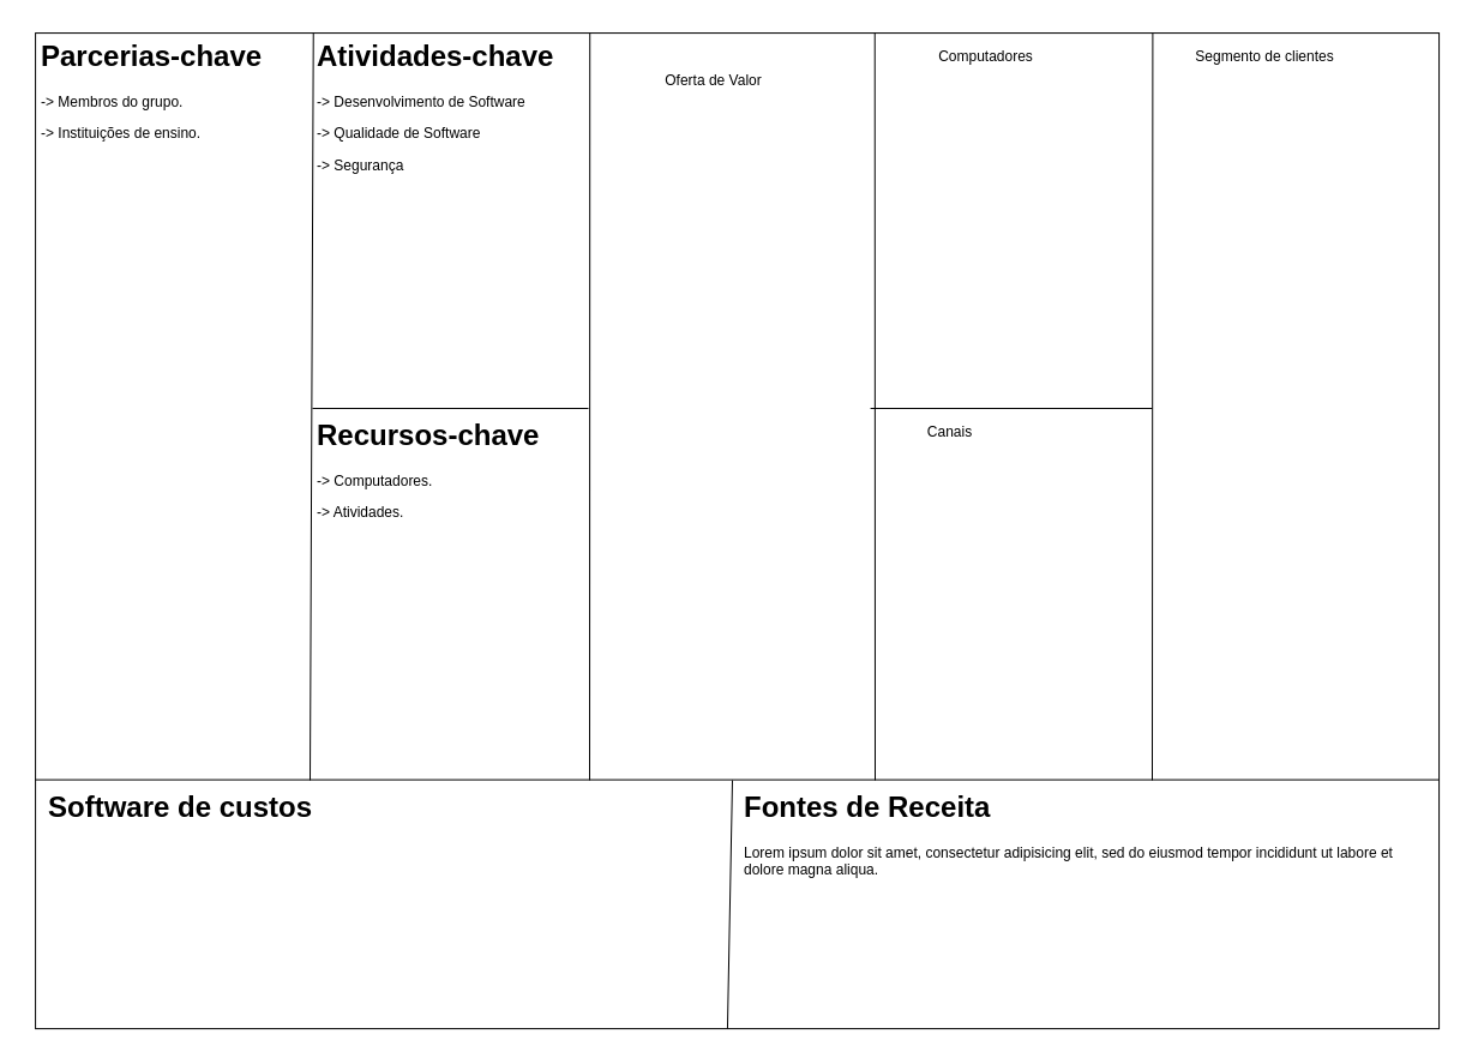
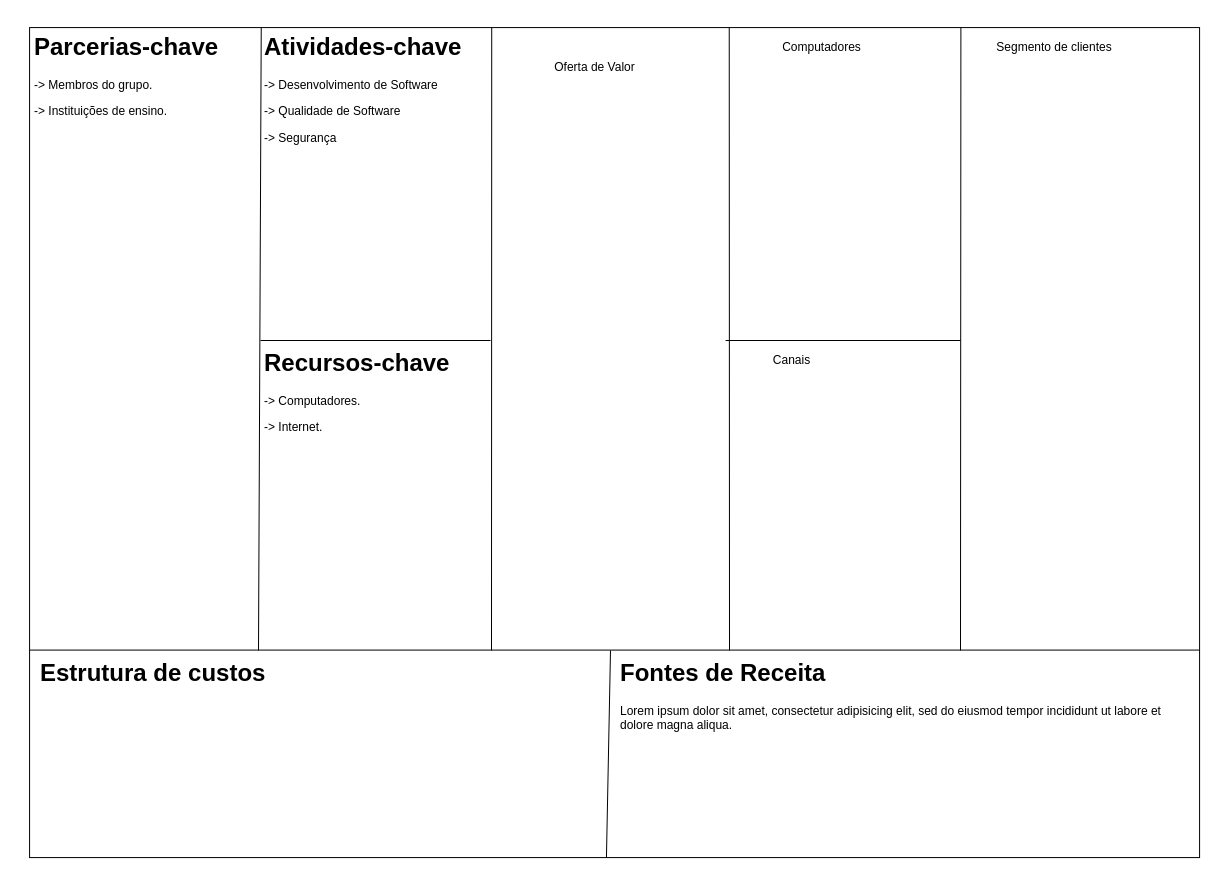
  <mxCell id="0" />
  <mxCell id="1" parent="0" />
  <mxCell id="2" value="" style="group;spacing=0;strokeColor=none;" vertex="1" connectable="0" parent="1"><mxGeometry x="20" y="20" width="1180" height="840" as="geometry" /></mxCell>
  <mxCell id="3" value="" style="rounded=0;whiteSpace=wrap;html=1;container=1;" vertex="1" parent="2"><mxGeometry x="9.077" y="7.084" width="1170" height="830" as="geometry" /></mxCell>
  <mxCell id="4" value="&lt;h1&gt;Parcerias-chave&lt;/h1&gt;&lt;p&gt;-&amp;gt; Membros do grupo.&lt;/p&gt;&lt;p&gt;-&amp;gt; Instituições de ensino.&lt;/p&gt;&lt;p&gt;&lt;br&gt;&lt;/p&gt;" style="text;html=1;strokeColor=none;fillColor=none;spacing=5;spacingTop=-20;whiteSpace=wrap;overflow=hidden;rounded=0;" vertex="1" parent="3"><mxGeometry width="230" height="620" as="geometry" /></mxCell>
  <mxCell id="5" value="" style="endArrow=none;html=1;" edge="1" parent="3"><mxGeometry width="50" height="50" relative="1" as="geometry"><mxPoint x="230.923" y="312.916" as="sourcePoint" /><mxPoint x="460.923" y="312.916" as="targetPoint" /></mxGeometry></mxCell>
  <mxCell id="6" value="" style="endArrow=none;html=1;spacing=0;" edge="1" parent="3"><mxGeometry width="50" height="50" relative="1" as="geometry"><mxPoint x="696" y="312.916" as="sourcePoint" /><mxPoint x="930.923" y="312.916" as="targetPoint" /></mxGeometry></mxCell>
  <mxCell id="7" value="&lt;h1&gt;Atividades-chave&lt;/h1&gt;&lt;p&gt;-&amp;gt; Desenvolvimento de Software&lt;/p&gt;&lt;p&gt;-&amp;gt; Qualidade de Software&lt;/p&gt;&lt;p&gt;-&amp;gt; Segurança&lt;/p&gt;" style="text;html=1;strokeColor=none;fillColor=none;spacing=5;spacingTop=-20;whiteSpace=wrap;overflow=hidden;rounded=0;" vertex="1" parent="3"><mxGeometry x="230" width="230" height="310" as="geometry" /></mxCell>
- <mxCell id="8" value="&lt;h1&gt;Recursos-chave&lt;/h1&gt;&lt;p&gt;-&amp;gt; Computadores.&lt;/p&gt;&lt;p&gt;-&amp;gt; Atividades.&lt;/p&gt;" style="text;html=1;strokeColor=none;fillColor=none;spacing=5;spacingTop=-20;whiteSpace=wrap;overflow=hidden;rounded=0;" vertex="1" parent="3"><mxGeometry x="230" y="315.92" width="230" height="304.08" as="geometry" /></mxCell>
- <mxCell id="9" value="&lt;h1&gt;Software de custos&lt;/h1&gt;&lt;p&gt;&lt;br&gt;&lt;/p&gt;" style="text;html=1;strokeColor=none;fillColor=none;spacing=5;spacingTop=-20;whiteSpace=wrap;overflow=hidden;rounded=0;" vertex="1" parent="3"><mxGeometry x="5.92" y="625.92" width="574.08" height="204.08" as="geometry" /></mxCell>
+ <mxCell id="8" value="&lt;h1&gt;Recursos-chave&lt;/h1&gt;&lt;p&gt;-&amp;gt; Computadores.&lt;/p&gt;&lt;p&gt;-&amp;gt; Internet.&lt;/p&gt;" style="text;html=1;strokeColor=none;fillColor=none;spacing=5;spacingTop=-20;whiteSpace=wrap;overflow=hidden;rounded=0;" vertex="1" parent="3"><mxGeometry x="230" y="315.92" width="230" height="304.08" as="geometry" /></mxCell>
+ <mxCell id="9" value="&lt;h1&gt;Estrutura de custos&lt;/h1&gt;&lt;p&gt;&lt;br&gt;&lt;/p&gt;" style="text;html=1;strokeColor=none;fillColor=none;spacing=5;spacingTop=-20;whiteSpace=wrap;overflow=hidden;rounded=0;" vertex="1" parent="3"><mxGeometry x="5.92" y="625.92" width="574.08" height="204.08" as="geometry" /></mxCell>
  <mxCell id="10" value="&lt;h1&gt;Fontes de Receita&lt;/h1&gt;&lt;p&gt;Lorem ipsum dolor sit amet, consectetur adipisicing elit, sed do eiusmod tempor incididunt ut labore et dolore magna aliqua.&lt;/p&gt;" style="text;html=1;strokeColor=none;fillColor=none;spacing=5;spacingTop=-20;whiteSpace=wrap;overflow=hidden;rounded=0;" vertex="1" parent="3"><mxGeometry x="585.92" y="625.92" width="584.08" height="204.08" as="geometry" /></mxCell>
  <mxCell id="11" value="" style="endArrow=none;html=1;exitX=0;exitY=0.75;exitDx=0;exitDy=0;entryX=1;entryY=0.75;entryDx=0;entryDy=0;" edge="1" parent="2" source="3" target="3"><mxGeometry width="50" height="50" relative="1" as="geometry"><mxPoint x="499.231" y="571.392" as="sourcePoint" /><mxPoint x="574.872" y="503.37" as="targetPoint" /></mxGeometry></mxCell>
  <mxCell id="12" value="" style="endArrow=none;html=1;entryX=0.198;entryY=0;entryDx=0;entryDy=0;entryPerimeter=0;" edge="1" parent="2" target="3"><mxGeometry width="50" height="50" relative="1" as="geometry"><mxPoint x="238" y="630" as="sourcePoint" /><mxPoint x="244" y="6" as="targetPoint" /></mxGeometry></mxCell>
  <mxCell id="13" value="" style="endArrow=none;html=1;entryX=0.395;entryY=0;entryDx=0;entryDy=0;entryPerimeter=0;" edge="1" parent="2" target="3"><mxGeometry width="50" height="50" relative="1" as="geometry"><mxPoint x="471" y="630" as="sourcePoint" /><mxPoint x="467.462" y="13.605" as="targetPoint" /></mxGeometry></mxCell>
  <mxCell id="14" value="" style="endArrow=none;html=1;entryX=0.796;entryY=0;entryDx=0;entryDy=0;entryPerimeter=0;" edge="1" parent="2" target="3"><mxGeometry width="50" height="50" relative="1" as="geometry"><mxPoint x="940" y="630" as="sourcePoint" /><mxPoint x="590" y="231.278" as="targetPoint" /></mxGeometry></mxCell>
  <mxCell id="15" value="" style="endArrow=none;html=1;" edge="1" parent="2" source="3"><mxGeometry width="50" height="50" relative="1" as="geometry"><mxPoint x="514.359" y="707.438" as="sourcePoint" /><mxPoint x="590" y="630" as="targetPoint" /></mxGeometry></mxCell>
  <mxCell id="16" value="Oferta de Valor" style="text;html=1;strokeColor=none;fillColor=none;align=center;verticalAlign=middle;whiteSpace=wrap;rounded=0;" vertex="1" parent="2"><mxGeometry x="499.231" y="33.605" width="151.282" height="27.209" as="geometry" /></mxCell>
  <mxCell id="17" value="Computadores" style="text;html=1;strokeColor=none;fillColor=none;align=center;verticalAlign=middle;whiteSpace=wrap;rounded=0;" vertex="1" parent="2"><mxGeometry x="726.154" y="13.605" width="151.282" height="27.209" as="geometry" /></mxCell>
  <mxCell id="18" value="Segmento de clientes" style="text;html=1;strokeColor=none;fillColor=none;align=center;verticalAlign=middle;whiteSpace=wrap;rounded=0;" vertex="1" parent="2"><mxGeometry x="943.205" y="13.605" width="181.538" height="27.209" as="geometry" /></mxCell>
  <mxCell id="19" value="Canais" style="text;html=1;strokeColor=none;fillColor=none;align=center;verticalAlign=middle;whiteSpace=wrap;rounded=0;" vertex="1" parent="2"><mxGeometry x="726.154" y="326.51" width="90.769" height="27.209" as="geometry" /></mxCell>
  <mxCell id="20" value="" style="endArrow=none;html=1;entryX=0.598;entryY=0;entryDx=0;entryDy=0;entryPerimeter=0;" edge="1" parent="2" target="3"><mxGeometry width="50" height="50" relative="1" as="geometry"><mxPoint x="709" y="630" as="sourcePoint" /><mxPoint x="711" y="20" as="targetPoint" /></mxGeometry></mxCell>
